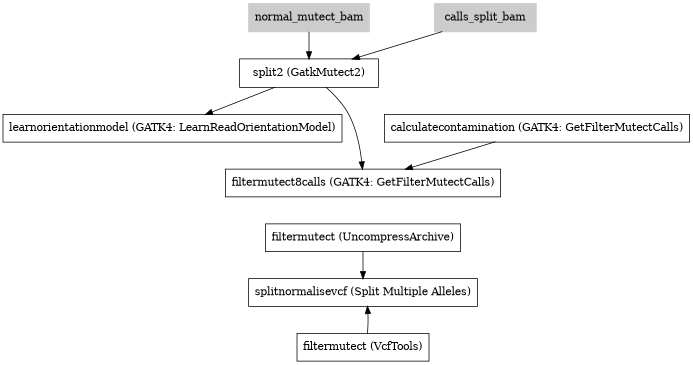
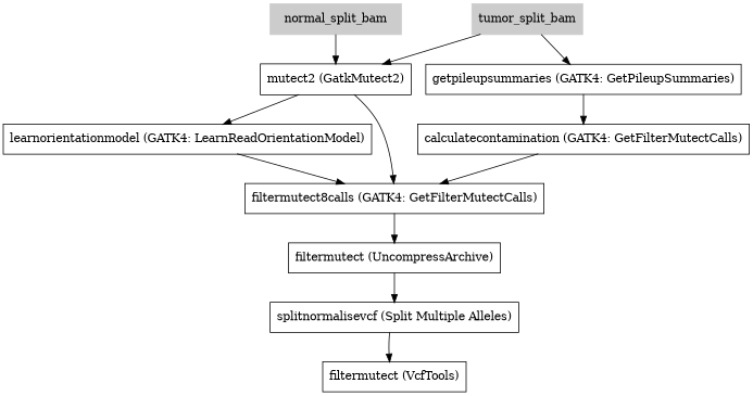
  digraph {
    node [shape=record]
-   n1 [color=grey80 label=normal_mutect_bam style=filled]
-   n2 [label="split2 (GatkMutect2)"]
+   n1 [color=grey80 label=normal_split_bam style=filled]
+   n2 [label="mutect2 (GatkMutect2)"]
    n3 [label="learnorientationmodel (GATK4: LearnReadOrientationModel)"]
    n4 [label="filtermutect8calls (GATK4: GetFilterMutectCalls)"]
-   n5 [color=grey80 label=calls_split_bam style=filled]
+   n5 [color=grey80 label=tumor_split_bam style=filled]
+   n6 [label="getpileupsummaries (GATK4: GetPileupSummaries)"]
    n7 [label="calculatecontamination (GATK4: GetFilterMutectCalls)"]
    n8 [label="filtermutect (UncompressArchive)"]
    n9 [label="splitnormalisevcf (Split Multiple Alleles)"]
    n10 [label="filtermutect (VcfTools)"]
    n1 -> n2
    n2 -> n3
    n2 -> n4
+   n3 -> n4
+   n4 -> n8
    n5 -> n2
+   n5 -> n6
+   n6 -> n7
    n7 -> n4
    n8 -> n9
-   n10 -> n9
+   n9 -> n10
  }
